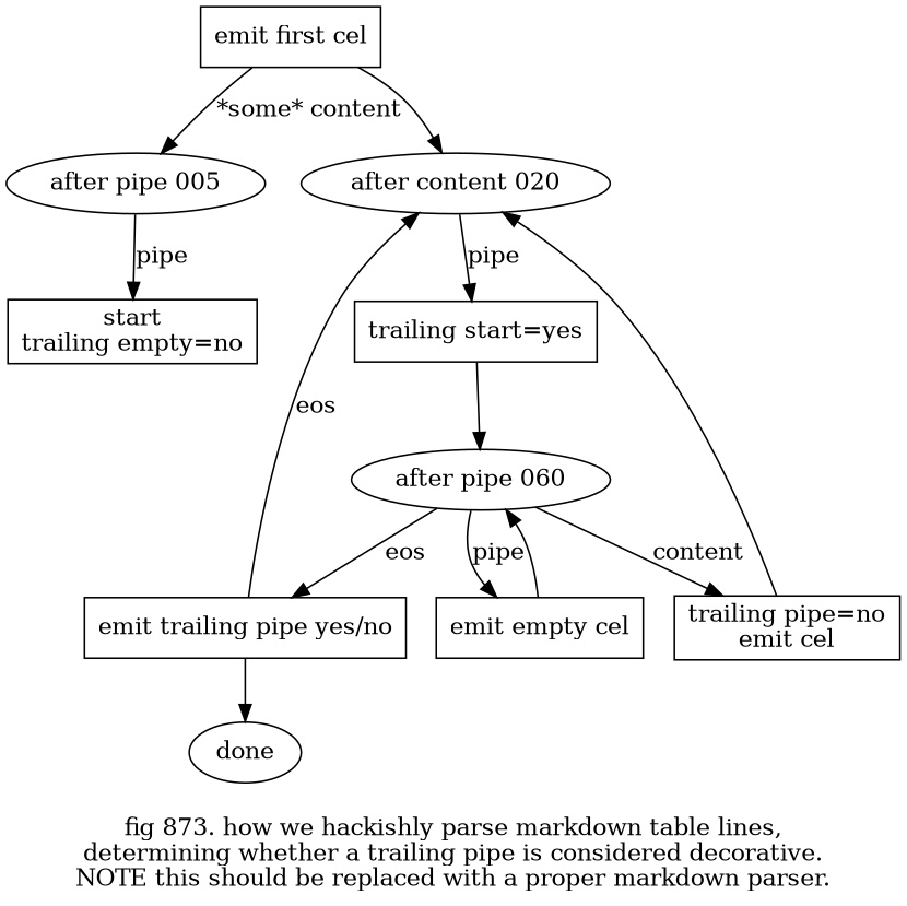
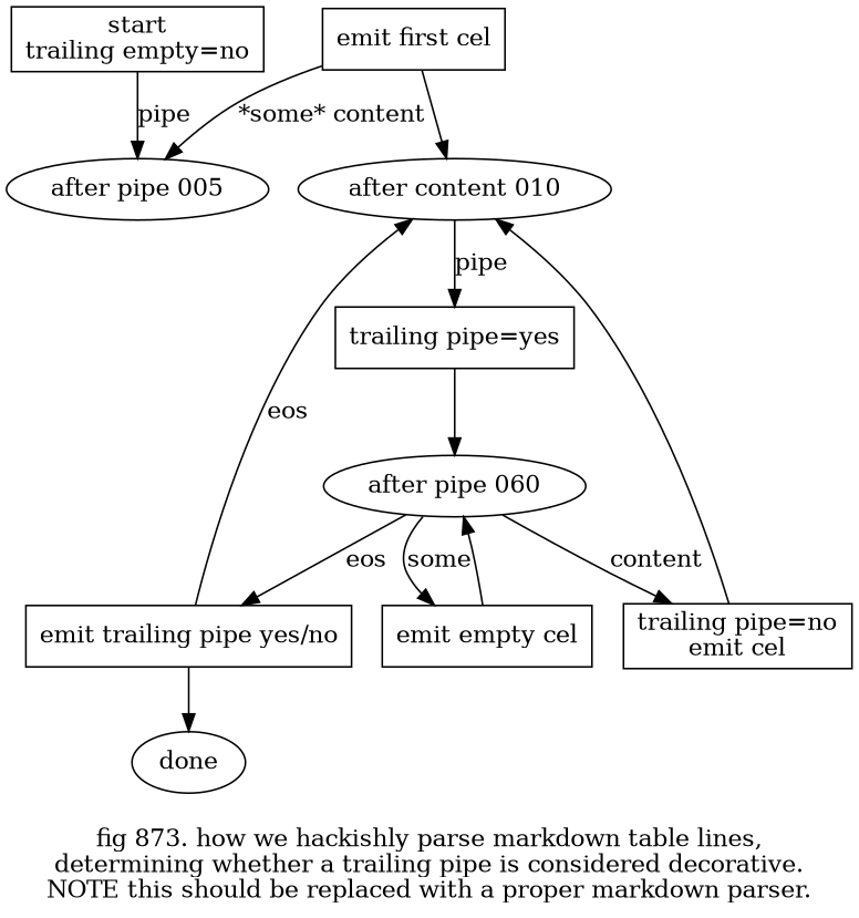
  digraph {
    label="\nfig 873. how we hackishly parse markdown table lines,\ndetermining whether a trailing pipe is considered decorative.\nNOTE this should be replaced with a proper markdown parser.\n"
    node [shape=rect]
    n1 [label="start\ntrailing empty=no"]
    n2 [label="after pipe 005" shape=""]
    n3 [label="emit first cel"]
-   n4 [label="after content 020" shape=""]
-   n5 [label="trailing start=yes"]
+   n4 [label="after content 010" shape=""]
+   n5 [label="trailing pipe=yes"]
    n6 [label="emit trailing pipe yes/no"]
    n7 [label=done shape=""]
    n8 [label="after pipe 060" shape=""]
    n9 [label="emit empty cel"]
    n10 [label="trailing pipe=no\nemit cel"]
-   n2 -> n1 [label=pipe]
+   n1 -> n2 [label=pipe]
    n3 -> n2 [label="*some* content"]
    n3 -> n4
    n4 -> n5 [label=pipe]
    n5 -> n8
    n6 -> n4 [label=eos]
    n6 -> n7
    n8 -> n6 [label=eos]
-   n8 -> n9 [label=pipe]
+   n8 -> n9 [label=some]
    n8 -> n10 [label=content]
    n9 -> n8
    n10 -> n4
  }
